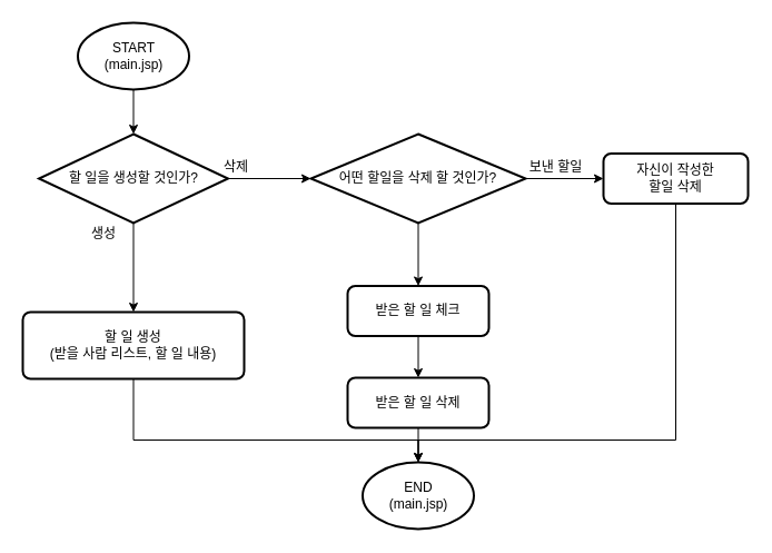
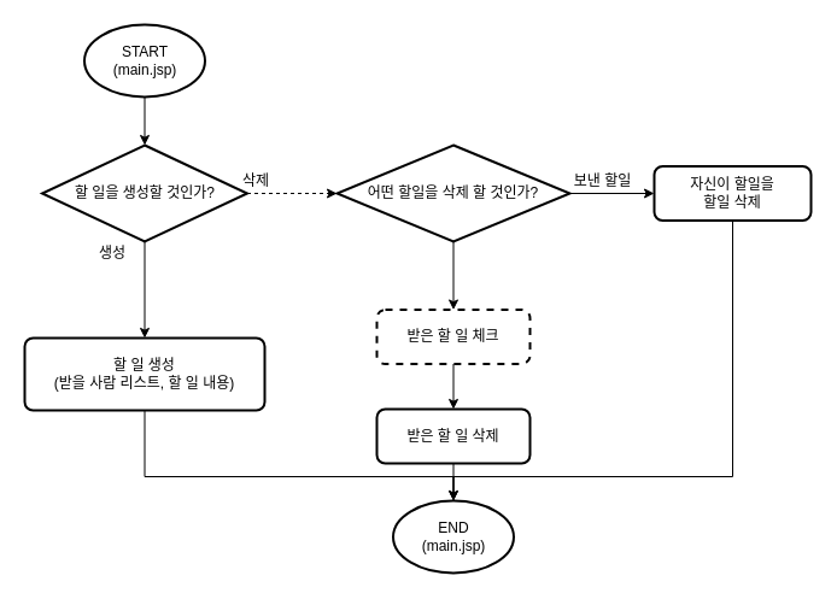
  <mxCell id="0" />
  <mxCell id="1" parent="0" />
  <mxCell id="2" style="edgeStyle=orthogonalEdgeStyle;rounded=0;orthogonalLoop=1;jettySize=auto;html=1;exitX=0.5;exitY=1;exitDx=0;exitDy=0;exitPerimeter=0;entryX=0.5;entryY=0;entryDx=0;entryDy=0;entryPerimeter=0;" edge="1" parent="1" source="3" target="6"><mxGeometry relative="1" as="geometry"><mxPoint x="119.5" y="110" as="targetPoint" /></mxGeometry></mxCell>
  <mxCell id="3" value="START&lt;br&gt;(main.jsp)" style="strokeWidth=2;html=1;shape=mxgraph.flowchart.start_1;whiteSpace=wrap;" parent="1" vertex="1"><mxGeometry x="69.5" y="20" width="100" height="60" as="geometry" /></mxCell>
  <mxCell id="4" style="edgeStyle=orthogonalEdgeStyle;rounded=0;orthogonalLoop=1;jettySize=auto;html=1;exitX=0.5;exitY=1;exitDx=0;exitDy=0;exitPerimeter=0;entryX=0.5;entryY=0;entryDx=0;entryDy=0;" edge="1" parent="1" source="6" target="8"><mxGeometry relative="1" as="geometry" /></mxCell>
- <mxCell id="5" style="edgeStyle=orthogonalEdgeStyle;rounded=0;orthogonalLoop=1;jettySize=auto;html=1;exitX=1;exitY=0.5;exitDx=0;exitDy=0;exitPerimeter=0;entryX=0;entryY=0.5;entryDx=0;entryDy=0;entryPerimeter=0;" edge="1" parent="1" source="6" target="11"><mxGeometry relative="1" as="geometry" /></mxCell>
+ <mxCell id="5" style="edgeStyle=orthogonalEdgeStyle;rounded=0;orthogonalLoop=1;jettySize=auto;html=1;exitX=1;exitY=0.5;exitDx=0;exitDy=0;exitPerimeter=0;entryX=0;entryY=0.5;entryDx=0;entryDy=0;entryPerimeter=0;dashed=1;" edge="1" parent="1" source="6" target="11"><mxGeometry relative="1" as="geometry" /></mxCell>
  <mxCell id="6" value="할 일을 생성할 것인가?" style="strokeWidth=2;html=1;shape=mxgraph.flowchart.decision;whiteSpace=wrap;" vertex="1" parent="1"><mxGeometry x="34.5" y="120" width="170" height="80" as="geometry" /></mxCell>
  <mxCell id="7" style="edgeStyle=orthogonalEdgeStyle;rounded=0;orthogonalLoop=1;jettySize=auto;html=1;exitX=0.5;exitY=1;exitDx=0;exitDy=0;entryX=0.5;entryY=0;entryDx=0;entryDy=0;entryPerimeter=0;endArrow=none;" edge="1" parent="1" source="8" target="21"><mxGeometry relative="1" as="geometry"><Array as="points"><mxPoint x="120" y="395" /><mxPoint x="376" y="395" /></Array></mxGeometry></mxCell>
  <mxCell id="8" value="할 일 생성&lt;br&gt;(받을 사람 리스트, 할 일 내용)" style="rounded=1;whiteSpace=wrap;html=1;absoluteArcSize=1;arcSize=14;strokeWidth=2;" vertex="1" parent="1"><mxGeometry x="20" y="280" width="199" height="60" as="geometry" /></mxCell>
  <mxCell id="9" style="edgeStyle=orthogonalEdgeStyle;rounded=0;orthogonalLoop=1;jettySize=auto;html=1;exitX=0.5;exitY=1;exitDx=0;exitDy=0;exitPerimeter=0;entryX=0.5;entryY=0;entryDx=0;entryDy=0;" edge="1" parent="1" source="11" target="15"><mxGeometry relative="1" as="geometry" /></mxCell>
  <mxCell id="10" style="edgeStyle=orthogonalEdgeStyle;rounded=0;orthogonalLoop=1;jettySize=auto;html=1;exitX=1;exitY=0.5;exitDx=0;exitDy=0;exitPerimeter=0;entryX=0;entryY=0.5;entryDx=0;entryDy=0;" edge="1" parent="1" source="11" target="19"><mxGeometry relative="1" as="geometry" /></mxCell>
  <mxCell id="11" value="어떤 할일을 삭제 할 것인가?" style="strokeWidth=2;html=1;shape=mxgraph.flowchart.decision;whiteSpace=wrap;" vertex="1" parent="1"><mxGeometry x="279" y="120" width="193" height="80" as="geometry" /></mxCell>
  <mxCell id="12" value="생성" style="text;html=1;resizable=0;points=[];autosize=1;align=left;verticalAlign=top;spacingTop=-4;" vertex="1" parent="1"><mxGeometry x="79.5" y="200" width="40" height="20" as="geometry" /></mxCell>
  <mxCell id="13" value="삭제" style="text;html=1;resizable=0;points=[];autosize=1;align=left;verticalAlign=top;spacingTop=-4;" vertex="1" parent="1"><mxGeometry x="199" y="140" width="40" height="20" as="geometry" /></mxCell>
  <mxCell id="14" style="edgeStyle=orthogonalEdgeStyle;rounded=0;orthogonalLoop=1;jettySize=auto;html=1;exitX=0.5;exitY=1;exitDx=0;exitDy=0;entryX=0.5;entryY=0;entryDx=0;entryDy=0;" edge="1" parent="1" source="15" target="17"><mxGeometry relative="1" as="geometry" /></mxCell>
- <mxCell id="15" value="받은 할 일 체크" style="rounded=1;whiteSpace=wrap;html=1;absoluteArcSize=1;arcSize=14;strokeWidth=2;" vertex="1" parent="1"><mxGeometry x="312" y="256.5" width="127" height="45" as="geometry" /></mxCell>
+ <mxCell id="15" value="받은 할 일 체크" style="rounded=1;whiteSpace=wrap;html=1;absoluteArcSize=1;arcSize=14;strokeWidth=2;dashed=1;" vertex="1" parent="1"><mxGeometry x="312" y="256.5" width="127" height="45" as="geometry" /></mxCell>
  <mxCell id="16" style="edgeStyle=orthogonalEdgeStyle;rounded=0;orthogonalLoop=1;jettySize=auto;html=1;exitX=0.5;exitY=1;exitDx=0;exitDy=0;entryX=0.5;entryY=0;entryDx=0;entryDy=0;entryPerimeter=0;" edge="1" parent="1" source="17" target="21"><mxGeometry relative="1" as="geometry" /></mxCell>
  <mxCell id="17" value="받은 할 일 삭제" style="rounded=1;whiteSpace=wrap;html=1;absoluteArcSize=1;arcSize=14;strokeWidth=2;" vertex="1" parent="1"><mxGeometry x="312" y="339" width="127" height="45" as="geometry" /></mxCell>
  <mxCell id="18" style="edgeStyle=orthogonalEdgeStyle;rounded=0;orthogonalLoop=1;jettySize=auto;html=1;exitX=0.5;exitY=1;exitDx=0;exitDy=0;entryX=0.5;entryY=0;entryDx=0;entryDy=0;entryPerimeter=0;" edge="1" parent="1" source="19" target="21"><mxGeometry relative="1" as="geometry"><Array as="points"><mxPoint x="607" y="395" /><mxPoint x="376" y="395" /></Array></mxGeometry></mxCell>
- <mxCell id="19" value="자신이 작성한 &lt;br&gt;할일 삭제" style="rounded=1;whiteSpace=wrap;html=1;absoluteArcSize=1;arcSize=14;strokeWidth=2;" vertex="1" parent="1"><mxGeometry x="542" y="137.5" width="130" height="45" as="geometry" /></mxCell>
+ <mxCell id="19" value="자신이 할일을 &lt;br&gt;할일 삭제" style="rounded=1;whiteSpace=wrap;html=1;absoluteArcSize=1;arcSize=14;strokeWidth=2;" vertex="1" parent="1"><mxGeometry x="542" y="137.5" width="130" height="45" as="geometry" /></mxCell>
  <mxCell id="20" value="보낸 할일" style="text;html=1;strokeColor=none;fillColor=none;align=center;verticalAlign=middle;whiteSpace=wrap;rounded=0;" vertex="1" parent="1"><mxGeometry x="472" y="140" width="55" height="20" as="geometry" /></mxCell>
  <mxCell id="21" value="END&lt;br&gt;(main.jsp)" style="strokeWidth=2;html=1;shape=mxgraph.flowchart.start_1;whiteSpace=wrap;" vertex="1" parent="1"><mxGeometry x="325.5" y="415" width="100" height="60" as="geometry" /></mxCell>
